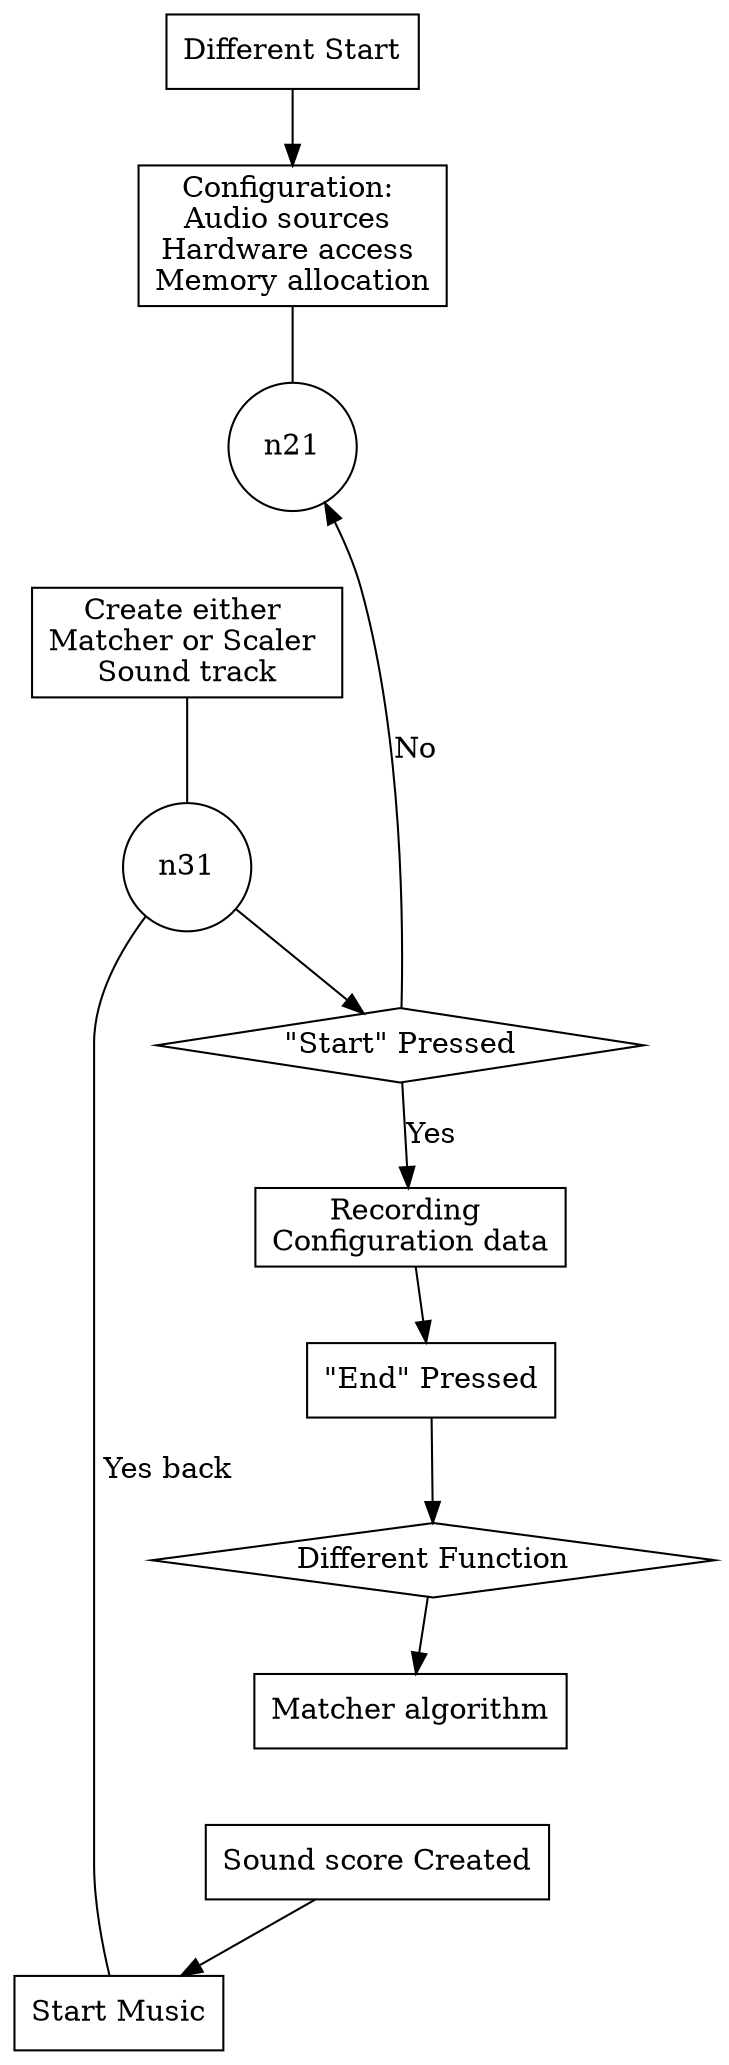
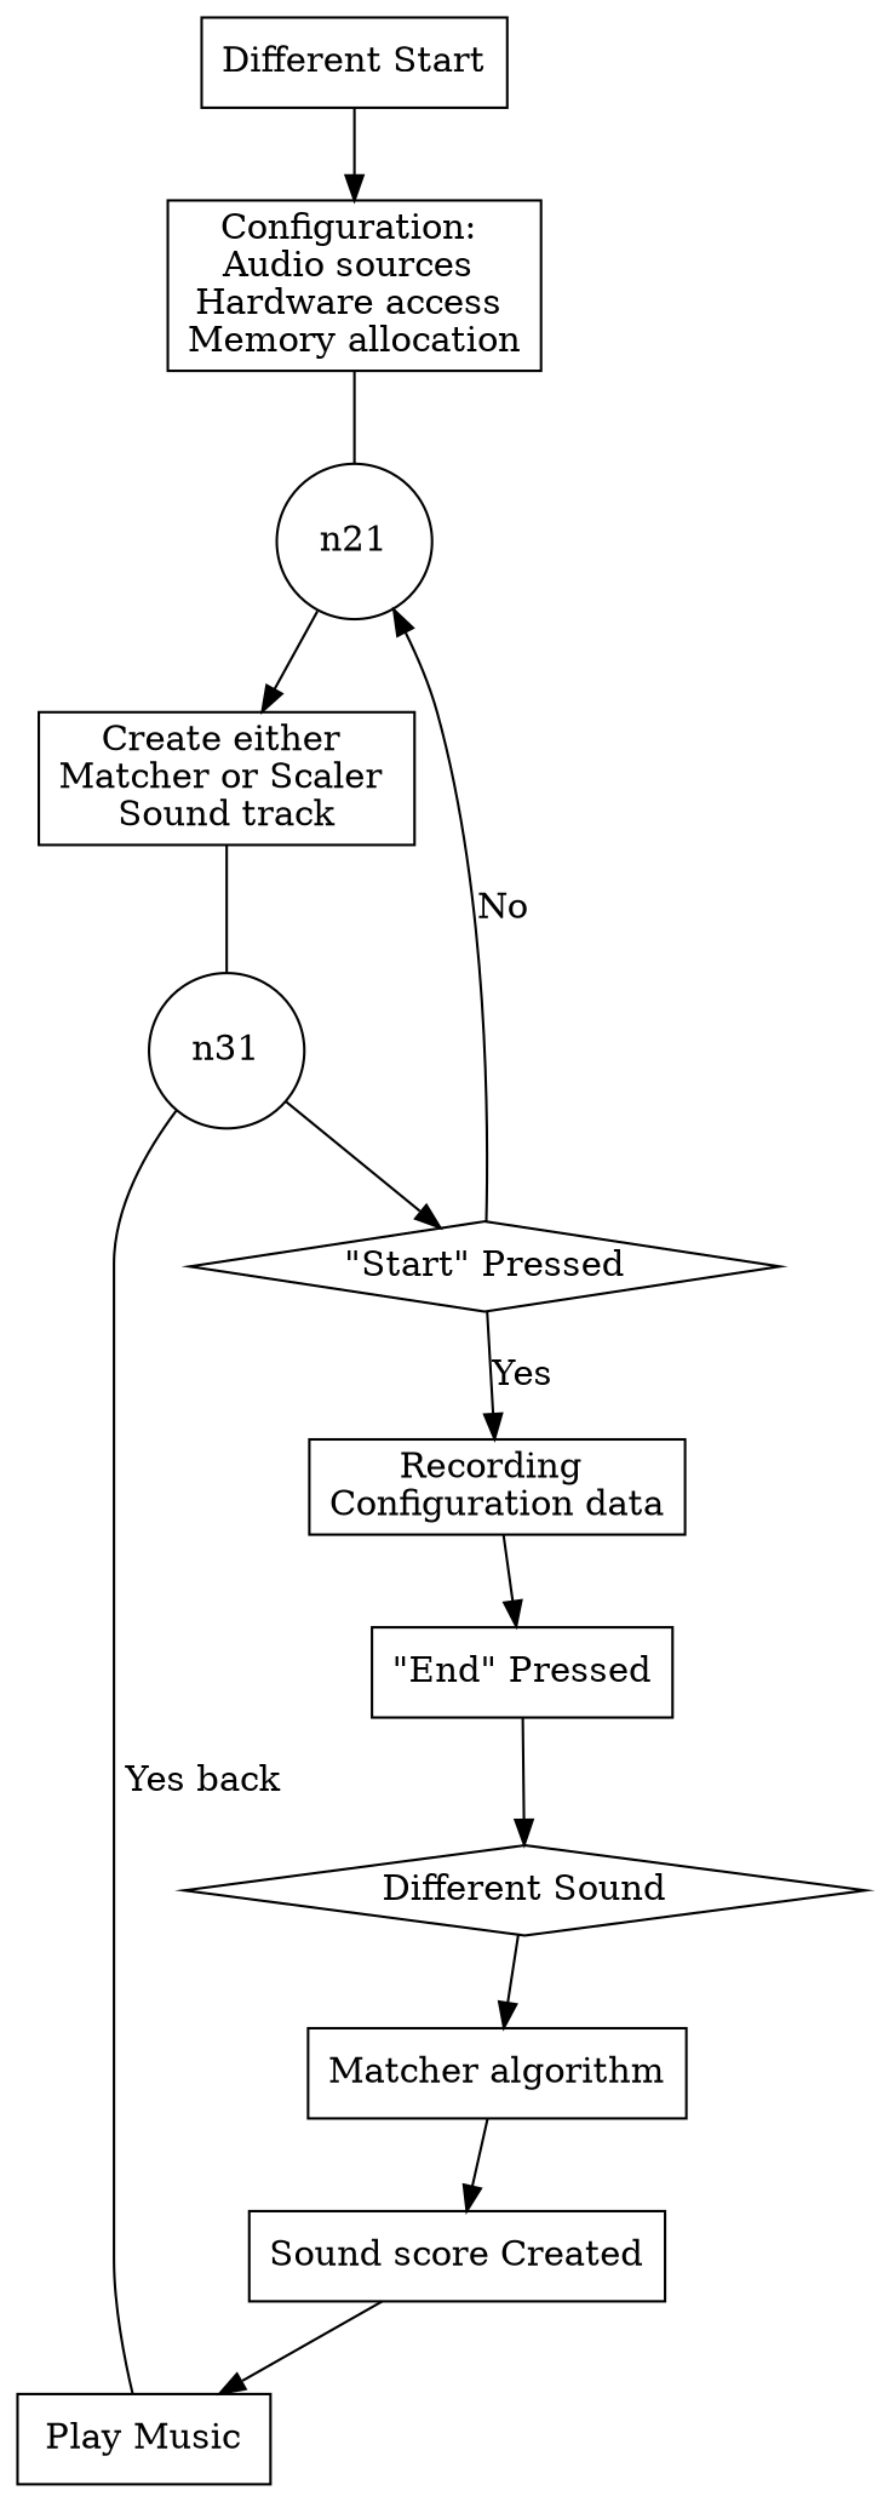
  digraph {
    node [shape=box]
    n1 [label="Different Start"]
    n2 [label="Configuration: \nAudio sources \nHardware access \nMemory allocation"]
    n21 [height=0.01 shape=circle width=0.01]
    n3 [label="Create either \nMatcher or Scaler \nSound track"]
    n31 [height=0.01 shape=circle width=0.01]
    n4 [label="\"Start\" Pressed" shape=diamond]
    n5 [label="Recording \nConfiguration data"]
    n6 [label="\"End\" Pressed"]
-   n7 [label="Different Function" shape=diamond]
+   n7 [label="Different Sound" shape=diamond]
    n9 [label="Matcher algorithm"]
    n10 [label="Sound score Created"]
-   n11 [label="Start Music"]
+   n11 [label="Play Music"]
    n1 -> n2
    n2 -> n21 [dir=none]
+   n21 -> n3
    n3 -> n31 [dir=none]
    n31 -> n4
    n4 -> n21 [label=No]
    n4 -> n5 [label=Yes]
    n5 -> n6
    n6 -> n7
    n7 -> n9
+   n9 -> n10
    n10 -> n11
    n11 -> n31 [dir=none label=" Yes back"]
  }
